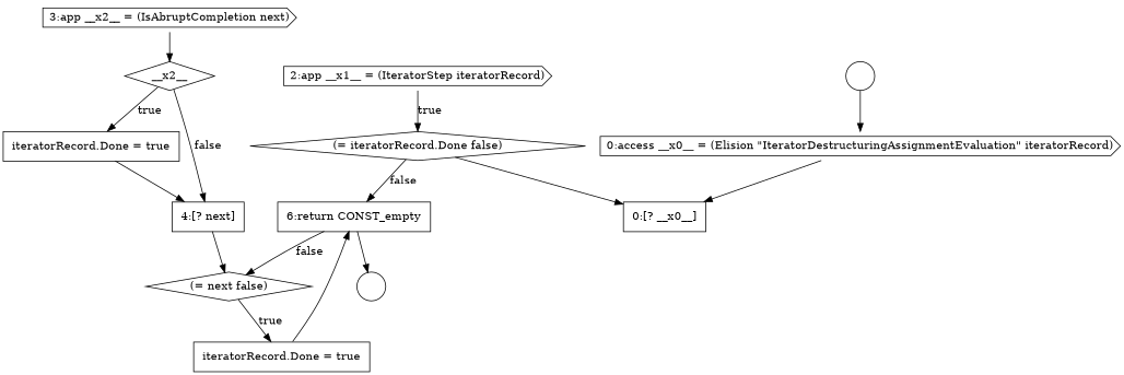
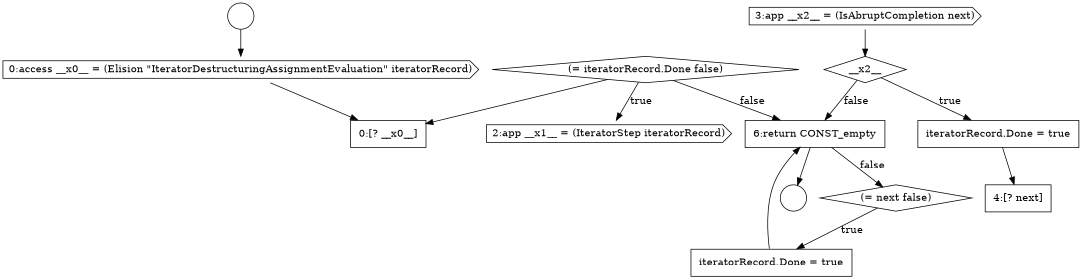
  digraph {
    node [color=black fillcolor=white shape=none style=filled]
    edge [color=black]
    n1 [label=<<font color="black">0:access __x0__ = (Elision &quot;IteratorDestructuringAssignmentEvaluation&quot; iteratorRecord)</font>> shape=cds]
    n2 [label=<<font color="black">     <table border="0" cellborder="1" cellspacing="0" cellpadding="10">       <tr><td align="left">0:[? __x0__]</td></tr>     </table>   </font>> margin=0]
    n3 [label=<<font color="black">3:app __x2__ = (IsAbruptCompletion next)</font>> shape=cds]
    n4 [label=<<font color="black">__x2__</font>> shape=diamond]
    n5 [label=<<font color="black">     <table border="0" cellborder="1" cellspacing="0" cellpadding="10">       <tr><td align="left">iteratorRecord.Done = true</td></tr>     </table>   </font>> margin=0]
    n6 [label=<<font color="black">     <table border="0" cellborder="1" cellspacing="0" cellpadding="10">       <tr><td align="left">4:[? next]</td></tr>     </table>   </font>> margin=0]
    n7 [label=<<font color="black">(= next false)</font>> shape=diamond]
    n8 [label=<<font color="black">     <table border="0" cellborder="1" cellspacing="0" cellpadding="10">       <tr><td align="left">iteratorRecord.Done = true</td></tr>     </table>   </font>> margin=0]
    n9 [label=<<font color="black">     <table border="0" cellborder="1" cellspacing="0" cellpadding="10">       <tr><td align="left">6:return CONST_empty</td></tr>     </table>   </font>> margin=0]
    n10 [label=" " shape=circle]
    n11 [label=<<font color="black">2:app __x1__ = (IteratorStep iteratorRecord)</font>> shape=cds]
    n12 [label=<<font color="black">(= iteratorRecord.Done false)</font>> shape=diamond]
    n13 [label=" " shape=circle]
    n1 -> n2
    n3 -> n4
    n4 -> n5 [label=<<font color="black">true</font>>]
-   n4 -> n6 [label=<<font color="black">false</font>>]
+   n4 -> n9 [label=<<font color="black">false</font>>]
    n5 -> n6
-   n6 -> n7
    n7 -> n8 [label=<<font color="black">true</font>>]
    n8 -> n9
    n9 -> n7 [label=<<font color="black">false</font>>]
    n9 -> n10
    n12 -> n2
    n12 -> n9 [label=<<font color="black">false</font>>]
-   n11 -> n12 [label=<<font color="black">true</font>>]
+   n12 -> n11 [label=<<font color="black">true</font>>]
    n13 -> n1
  }
